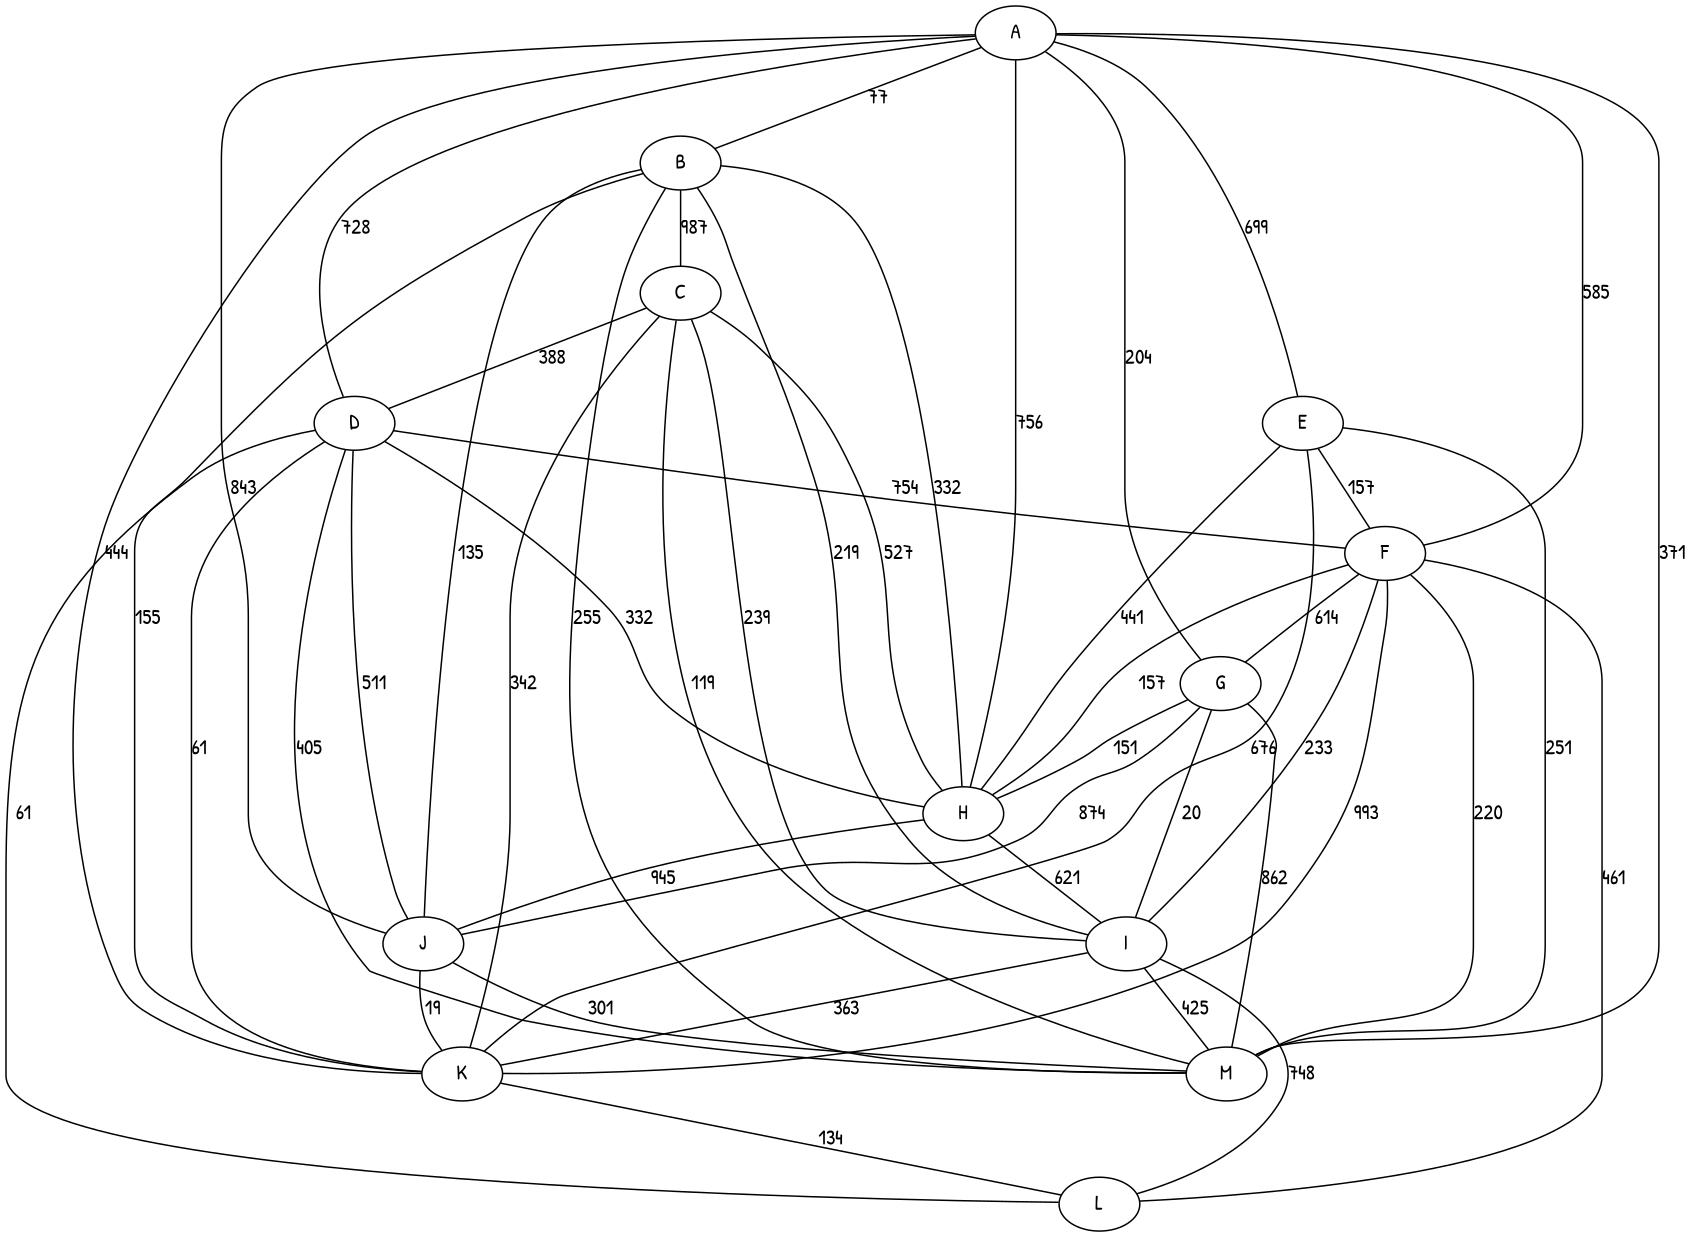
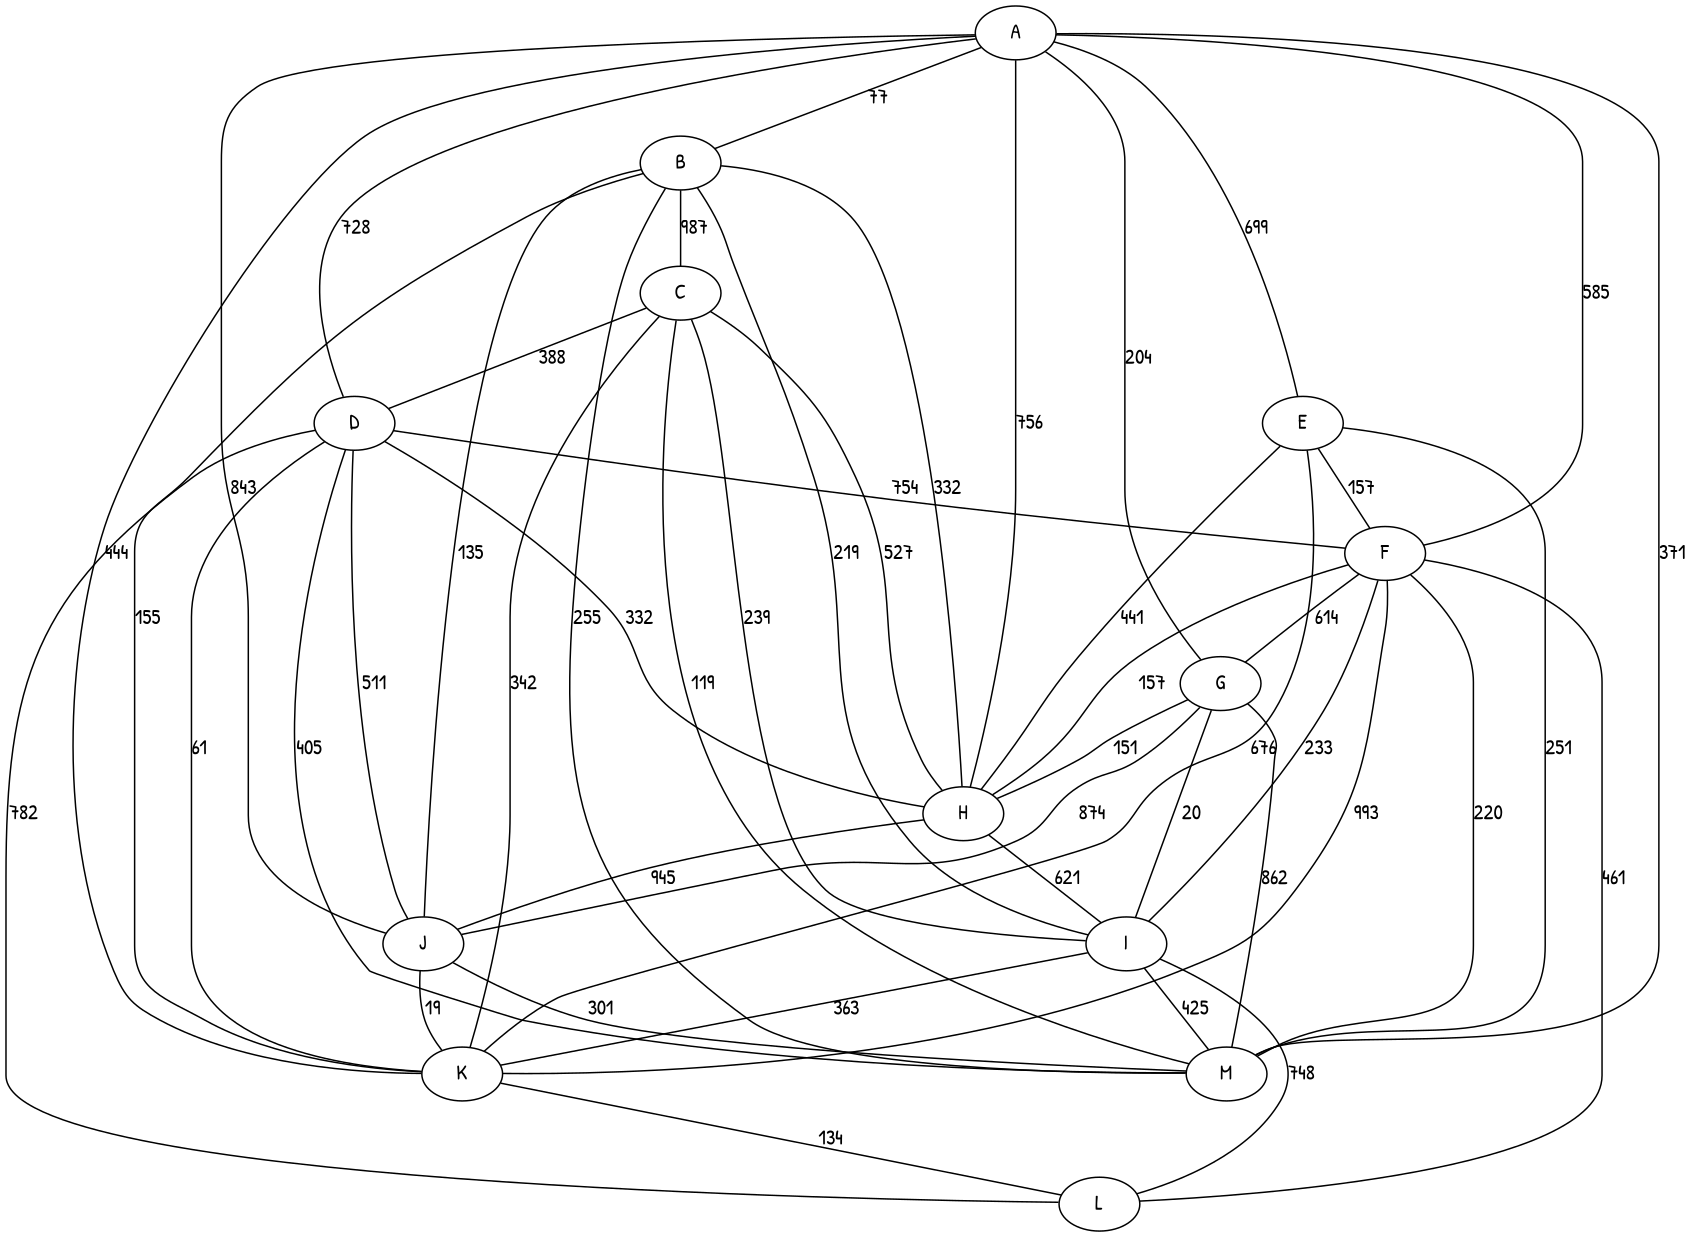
  graph {
    fontname="Patrick Hand"
    node [fontname="Patrick Hand"]
    edge [fontname="Patrick Hand"]
    A
    B
    D
    E
    F
    G
    H
    J
    K
    M
    C
    I
    L
    A -- B [label=77]
    A -- D [label=728]
    A -- E [label=699]
    A -- F [label=585]
    A -- G [label=204]
    A -- H [label=756]
    A -- J [label=843]
    A -- K [label=444]
    A -- M [label=371]
    B -- H [label=332]
    B -- J [label=135]
    B -- K [label=155]
    B -- M [label=255]
    B -- C [label=987]
    B -- I [label=219]
    D -- F [label=754]
    D -- H [label=332]
    D -- J [label=511]
    D -- K [label=61]
    D -- M [label=405]
-   D -- L [label=61]
+   D -- L [label=782]
    E -- F [label=157]
    E -- H [label=441]
    E -- K [label=676]
    E -- M [label=251]
    F -- G [label=614]
    F -- H [label=157]
    F -- K [label=993]
    F -- M [label=220]
    F -- I [label=233]
    F -- L [label=461]
    G -- H [label=151]
    G -- J [label=874]
    G -- M [label=862]
    G -- I [label=20]
    H -- J [label=945]
    H -- I [label=621]
    J -- K [label=19]
    J -- M [label=301]
    K -- L [label=134]
    C -- D [label=388]
    C -- H [label=527]
    C -- K [label=342]
    C -- M [label=119]
    C -- I [label=239]
    I -- K [label=363]
    I -- M [label=425]
    I -- L [label=748]
  }
